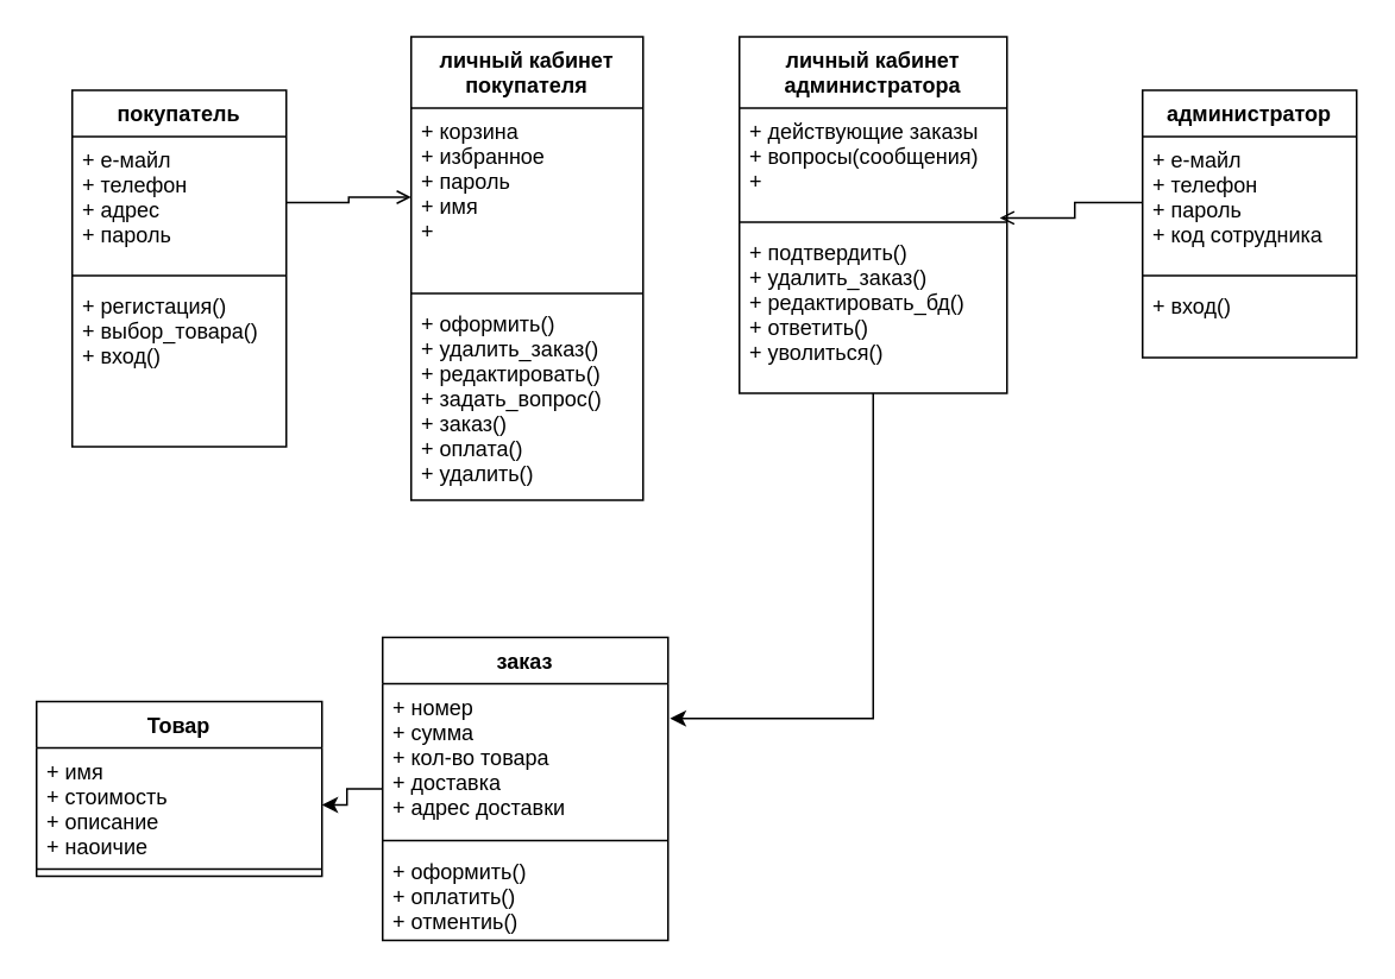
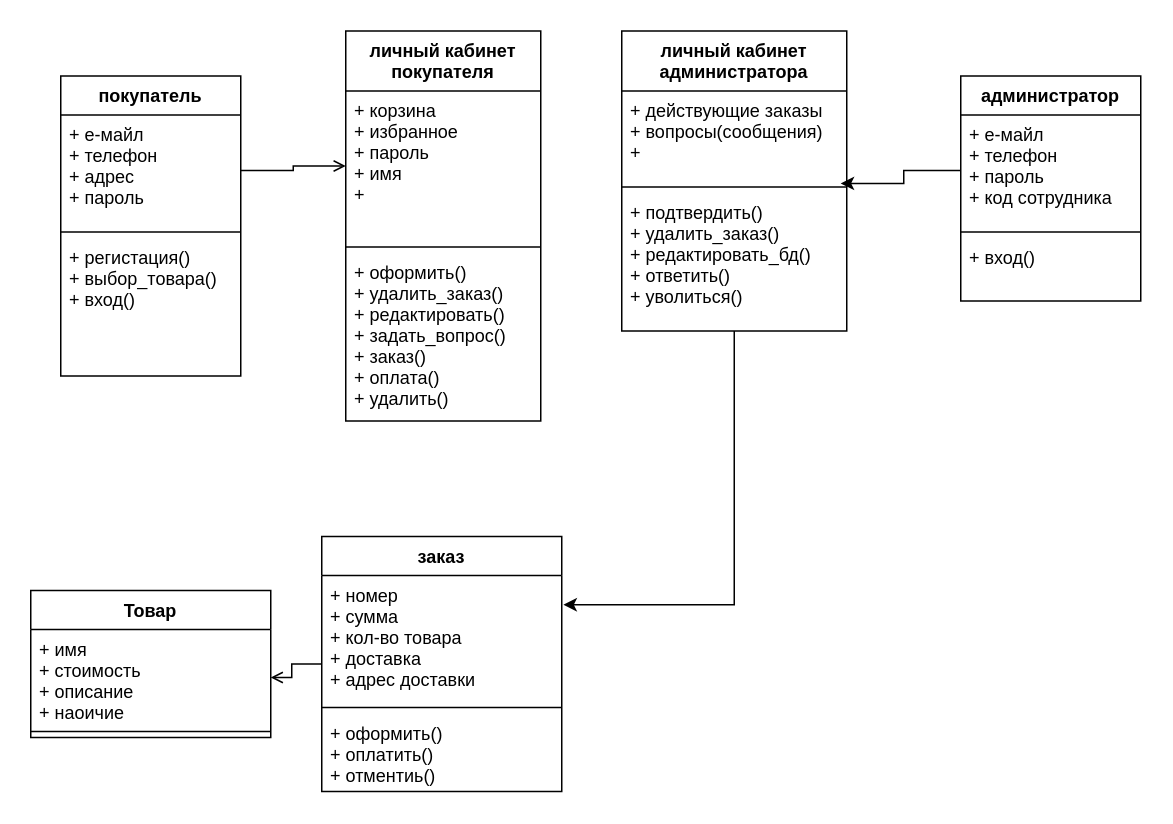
  <mxCell id="0" />
  <mxCell id="1" parent="0" />
  <mxCell id="2" value="покупатель" style="swimlane;fontStyle=1;align=center;verticalAlign=top;childLayout=stackLayout;horizontal=1;startSize=26;horizontalStack=0;resizeParent=1;resizeParentMax=0;resizeLast=0;collapsible=1;marginBottom=0;" parent="1" vertex="1"><mxGeometry x="40" y="50" width="120" height="200" as="geometry" /></mxCell>
  <mxCell id="3" value="+ е-майл&#10;+ телефон&#10;+ адрес&#10;+ пароль" style="text;strokeColor=none;fillColor=none;align=left;verticalAlign=top;spacingLeft=4;spacingRight=4;overflow=hidden;rotatable=0;points=[[0,0.5],[1,0.5]];portConstraint=eastwest;" parent="2" vertex="1"><mxGeometry y="26" width="120" height="74" as="geometry" /></mxCell>
  <mxCell id="4" value="" style="line;strokeWidth=1;fillColor=none;align=left;verticalAlign=middle;spacingTop=-1;spacingLeft=3;spacingRight=3;rotatable=0;labelPosition=right;points=[];portConstraint=eastwest;strokeColor=inherit;" parent="2" vertex="1"><mxGeometry y="100" width="120" height="8" as="geometry" /></mxCell>
  <mxCell id="5" value="+ регистация()&#10;+ выбор_товара()&#10;+ вход()" style="text;strokeColor=none;fillColor=none;align=left;verticalAlign=top;spacingLeft=4;spacingRight=4;overflow=hidden;rotatable=0;points=[[0,0.5],[1,0.5]];portConstraint=eastwest;" parent="2" vertex="1"><mxGeometry y="108" width="120" height="92" as="geometry" /></mxCell>
  <mxCell id="6" value="администратор" style="swimlane;fontStyle=1;align=center;verticalAlign=top;childLayout=stackLayout;horizontal=1;startSize=26;horizontalStack=0;resizeParent=1;resizeParentMax=0;resizeLast=0;collapsible=1;marginBottom=0;" parent="1" vertex="1"><mxGeometry x="640" y="50" width="120" height="150" as="geometry" /></mxCell>
  <mxCell id="7" value="+ е-майл&#10;+ телефон&#10;+ пароль&#10;+ код сотрудника" style="text;strokeColor=none;fillColor=none;align=left;verticalAlign=top;spacingLeft=4;spacingRight=4;overflow=hidden;rotatable=0;points=[[0,0.5],[1,0.5]];portConstraint=eastwest;" parent="6" vertex="1"><mxGeometry y="26" width="120" height="74" as="geometry" /></mxCell>
  <mxCell id="8" value="" style="line;strokeWidth=1;fillColor=none;align=left;verticalAlign=middle;spacingTop=-1;spacingLeft=3;spacingRight=3;rotatable=0;labelPosition=right;points=[];portConstraint=eastwest;strokeColor=inherit;" parent="6" vertex="1"><mxGeometry y="100" width="120" height="8" as="geometry" /></mxCell>
  <mxCell id="9" value="+ вход()&#10;" style="text;strokeColor=none;fillColor=none;align=left;verticalAlign=top;spacingLeft=4;spacingRight=4;overflow=hidden;rotatable=0;points=[[0,0.5],[1,0.5]];portConstraint=eastwest;" parent="6" vertex="1"><mxGeometry y="108" width="120" height="42" as="geometry" /></mxCell>
  <mxCell id="10" value="личный кабинет &#10;покупателя" style="swimlane;fontStyle=1;align=center;verticalAlign=top;childLayout=stackLayout;horizontal=1;startSize=40;horizontalStack=0;resizeParent=1;resizeParentMax=0;resizeLast=0;collapsible=1;marginBottom=0;" parent="1" vertex="1"><mxGeometry x="230" y="20" width="130" height="260" as="geometry" /></mxCell>
  <mxCell id="11" value="+ корзина&#10;+ избранное&#10;+ пароль&#10;+ имя&#10;+ &#10;" style="text;strokeColor=none;fillColor=none;align=left;verticalAlign=top;spacingLeft=4;spacingRight=4;overflow=hidden;rotatable=0;points=[[0,0.5],[1,0.5]];portConstraint=eastwest;" parent="10" vertex="1"><mxGeometry y="40" width="130" height="100" as="geometry" /></mxCell>
  <mxCell id="12" value="" style="line;strokeWidth=1;fillColor=none;align=left;verticalAlign=middle;spacingTop=-1;spacingLeft=3;spacingRight=3;rotatable=0;labelPosition=right;points=[];portConstraint=eastwest;strokeColor=inherit;" parent="10" vertex="1"><mxGeometry y="140" width="130" height="8" as="geometry" /></mxCell>
  <mxCell id="13" value="+ оформить()&#10;+ удалить_заказ()&#10;+ редактировать()&#10;+ задать_вопрос()&#10;+ заказ()&#10;+ оплата()&#10;+ удалить()" style="text;strokeColor=none;fillColor=none;align=left;verticalAlign=top;spacingLeft=4;spacingRight=4;overflow=hidden;rotatable=0;points=[[0,0.5],[1,0.5]];portConstraint=eastwest;" parent="10" vertex="1"><mxGeometry y="148" width="130" height="112" as="geometry" /></mxCell>
  <mxCell id="14" style="edgeStyle=orthogonalEdgeStyle;rounded=0;orthogonalLoop=1;jettySize=auto;html=1;entryX=1.007;entryY=0.232;entryDx=0;entryDy=0;entryPerimeter=0;" parent="1" source="15" target="24" edge="1"><mxGeometry relative="1" as="geometry" /></mxCell>
  <mxCell id="15" value="личный кабинет &#10;администратора" style="swimlane;fontStyle=1;align=center;verticalAlign=top;childLayout=stackLayout;horizontal=1;startSize=40;horizontalStack=0;resizeParent=1;resizeParentMax=0;resizeLast=0;collapsible=1;marginBottom=0;" parent="1" vertex="1"><mxGeometry x="414" y="20" width="150" height="200" as="geometry" /></mxCell>
  <mxCell id="16" value="+ действующие заказы&#10;+ вопросы(сообщения)&#10;+ " style="text;strokeColor=none;fillColor=none;align=left;verticalAlign=top;spacingLeft=4;spacingRight=4;overflow=hidden;rotatable=0;points=[[0,0.5],[1,0.5]];portConstraint=eastwest;" parent="15" vertex="1"><mxGeometry y="40" width="150" height="60" as="geometry" /></mxCell>
  <mxCell id="17" value="" style="line;strokeWidth=1;fillColor=none;align=left;verticalAlign=middle;spacingTop=-1;spacingLeft=3;spacingRight=3;rotatable=0;labelPosition=right;points=[];portConstraint=eastwest;strokeColor=inherit;" parent="15" vertex="1"><mxGeometry y="100" width="150" height="8" as="geometry" /></mxCell>
  <mxCell id="18" value="+ подтвердить()&#10;+ удалить_заказ()&#10;+ редактировать_бд()&#10;+ ответить()&#10;+ уволиться()" style="text;strokeColor=none;fillColor=none;align=left;verticalAlign=top;spacingLeft=4;spacingRight=4;overflow=hidden;rotatable=0;points=[[0,0.5],[1,0.5]];portConstraint=eastwest;" parent="15" vertex="1"><mxGeometry y="108" width="150" height="92" as="geometry" /></mxCell>
  <mxCell id="19" value="Товар" style="swimlane;fontStyle=1;align=center;verticalAlign=top;childLayout=stackLayout;horizontal=1;startSize=26;horizontalStack=0;resizeParent=1;resizeParentMax=0;resizeLast=0;collapsible=1;marginBottom=0;" parent="1" vertex="1"><mxGeometry x="20" y="393" width="160" height="98" as="geometry" /></mxCell>
  <mxCell id="20" value="+ имя&#10;+ стоимость&#10;+ описание&#10;+ наоичие" style="text;strokeColor=none;fillColor=none;align=left;verticalAlign=top;spacingLeft=4;spacingRight=4;overflow=hidden;rotatable=0;points=[[0,0.5],[1,0.5]];portConstraint=eastwest;" parent="19" vertex="1"><mxGeometry y="26" width="160" height="64" as="geometry" /></mxCell>
  <mxCell id="21" value="" style="line;strokeWidth=1;fillColor=none;align=left;verticalAlign=middle;spacingTop=-1;spacingLeft=3;spacingRight=3;rotatable=0;labelPosition=right;points=[];portConstraint=eastwest;strokeColor=inherit;" parent="19" vertex="1"><mxGeometry y="90" width="160" height="8" as="geometry" /></mxCell>
- <mxCell id="22" style="edgeStyle=orthogonalEdgeStyle;rounded=0;orthogonalLoop=1;jettySize=auto;html=1;entryX=1;entryY=0.5;entryDx=0;entryDy=0;" parent="1" source="23" target="20" edge="1"><mxGeometry relative="1" as="geometry" /></mxCell>
+ <mxCell id="22" style="edgeStyle=orthogonalEdgeStyle;rounded=0;orthogonalLoop=1;jettySize=auto;html=1;entryX=1;entryY=0.5;entryDx=0;entryDy=0;endArrow=open;" parent="1" source="23" target="20" edge="1"><mxGeometry relative="1" as="geometry" /></mxCell>
  <mxCell id="23" value="заказ" style="swimlane;fontStyle=1;align=center;verticalAlign=top;childLayout=stackLayout;horizontal=1;startSize=26;horizontalStack=0;resizeParent=1;resizeParentMax=0;resizeLast=0;collapsible=1;marginBottom=0;" parent="1" vertex="1"><mxGeometry x="214" y="357" width="160" height="170" as="geometry" /></mxCell>
  <mxCell id="24" value="+ номер&#10;+ сумма&#10;+ кол-во товара&#10;+ доставка&#10;+ адрес доставки" style="text;strokeColor=none;fillColor=none;align=left;verticalAlign=top;spacingLeft=4;spacingRight=4;overflow=hidden;rotatable=0;points=[[0,0.5],[1,0.5]];portConstraint=eastwest;" parent="23" vertex="1"><mxGeometry y="26" width="160" height="84" as="geometry" /></mxCell>
  <mxCell id="25" value="" style="line;strokeWidth=1;fillColor=none;align=left;verticalAlign=middle;spacingTop=-1;spacingLeft=3;spacingRight=3;rotatable=0;labelPosition=right;points=[];portConstraint=eastwest;strokeColor=inherit;" parent="23" vertex="1"><mxGeometry y="110" width="160" height="8" as="geometry" /></mxCell>
  <mxCell id="26" value="+ оформить()&#10;+ оплатить()&#10;+ отментиь()" style="text;strokeColor=none;fillColor=none;align=left;verticalAlign=top;spacingLeft=4;spacingRight=4;overflow=hidden;rotatable=0;points=[[0,0.5],[1,0.5]];portConstraint=eastwest;" parent="23" vertex="1"><mxGeometry y="118" width="160" height="52" as="geometry" /></mxCell>
  <mxCell id="27" style="edgeStyle=orthogonalEdgeStyle;rounded=0;orthogonalLoop=1;jettySize=auto;html=1;endArrow=open;" parent="1" source="3" target="11" edge="1"><mxGeometry relative="1" as="geometry" /></mxCell>
- <mxCell id="28" style="edgeStyle=orthogonalEdgeStyle;rounded=0;orthogonalLoop=1;jettySize=auto;html=1;entryX=0.973;entryY=1.027;entryDx=0;entryDy=0;entryPerimeter=0;endArrow=open;" parent="1" source="7" target="16" edge="1"><mxGeometry relative="1" as="geometry" /></mxCell>
+ <mxCell id="28" style="edgeStyle=orthogonalEdgeStyle;rounded=0;orthogonalLoop=1;jettySize=auto;html=1;entryX=0.973;entryY=1.027;entryDx=0;entryDy=0;entryPerimeter=0;" parent="1" source="7" target="16" edge="1"><mxGeometry relative="1" as="geometry" /></mxCell>
